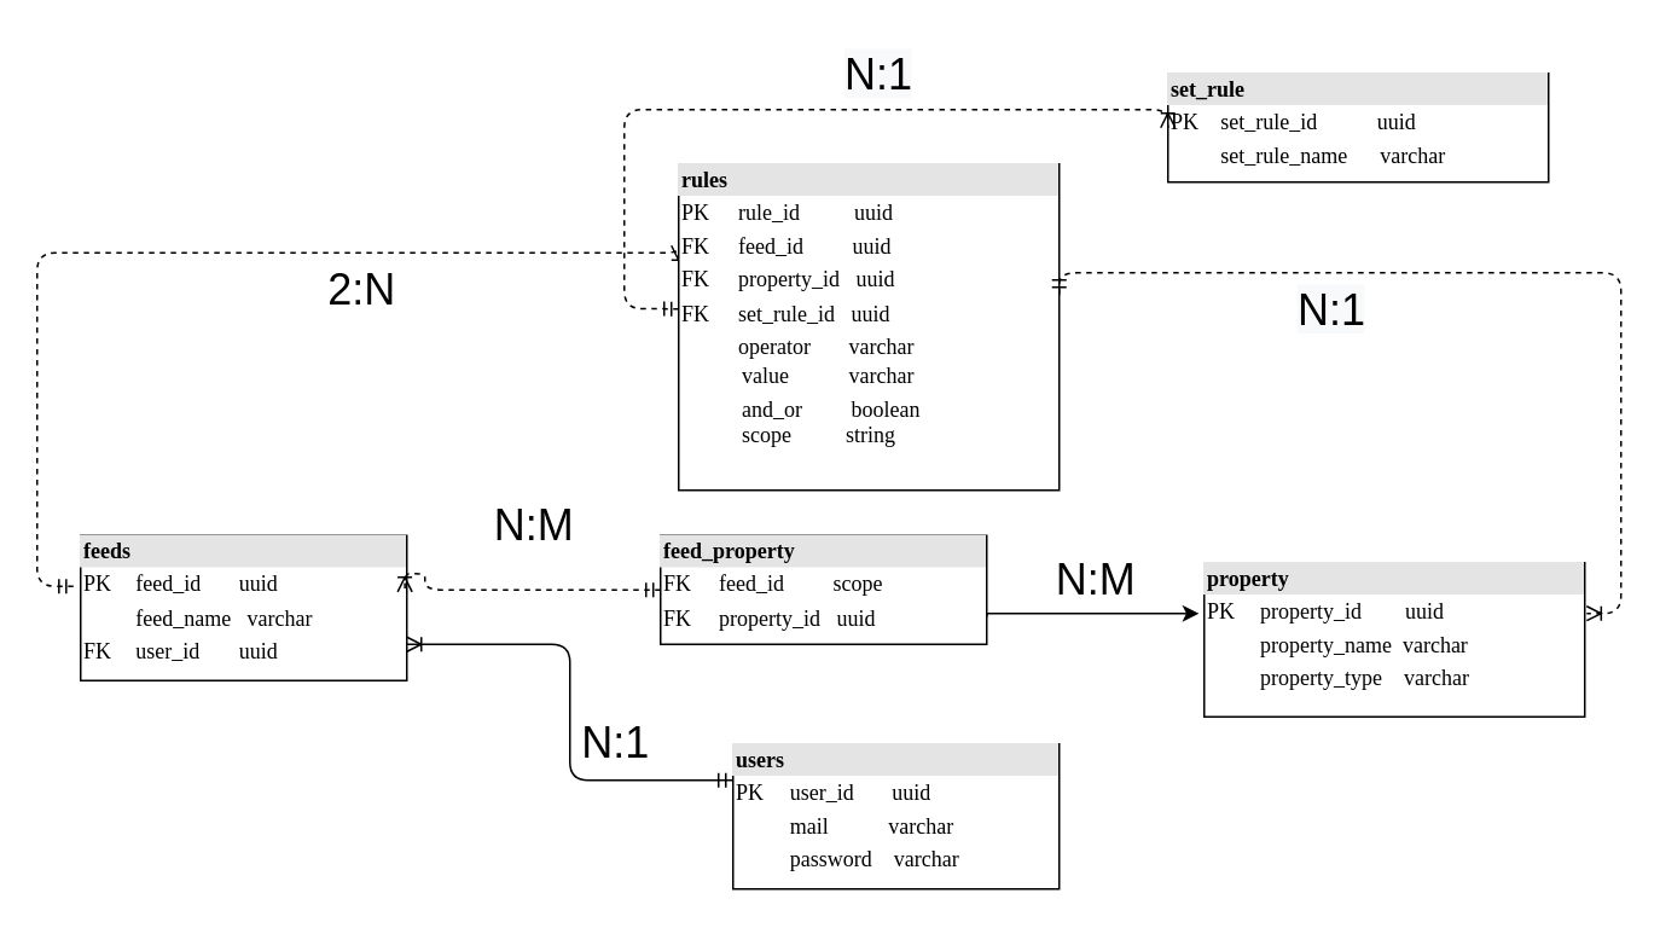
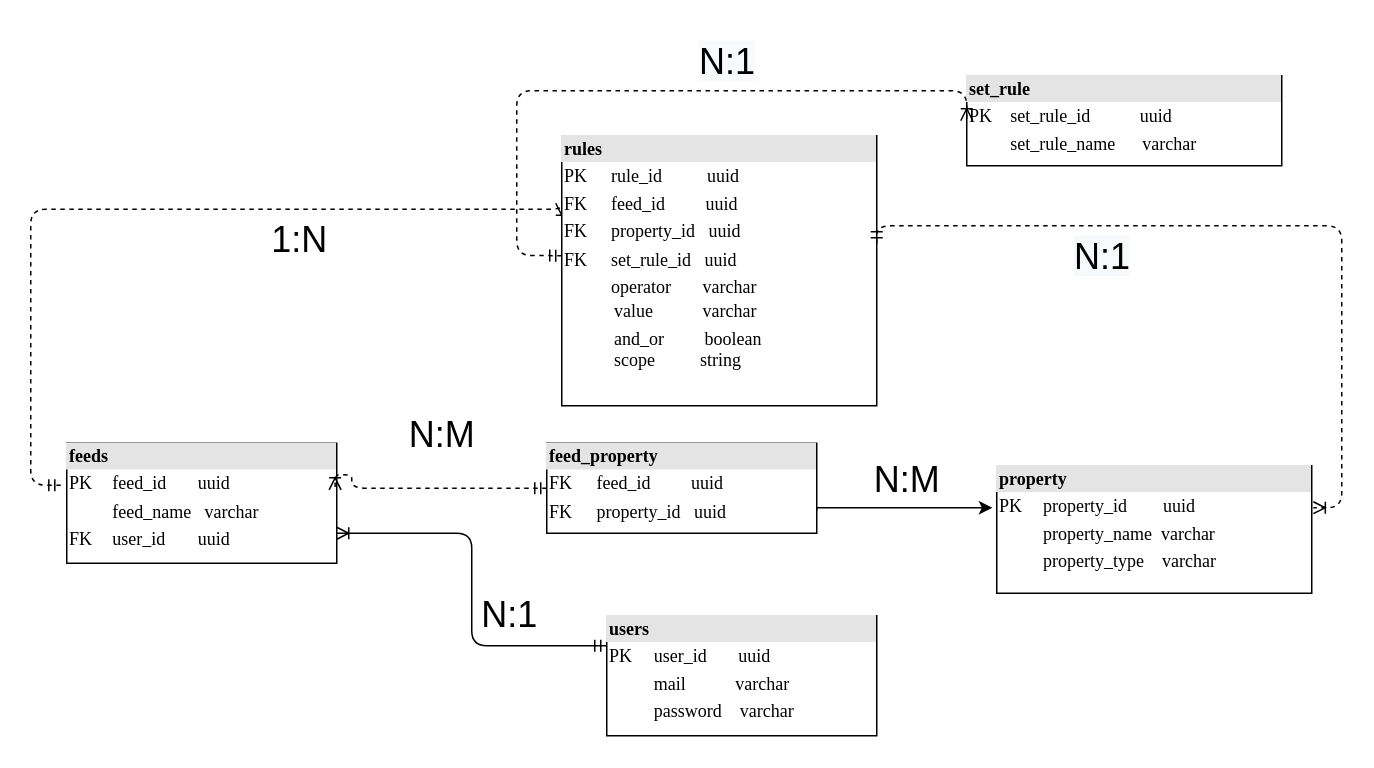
  <mxCell id="0" />
  <mxCell id="1" parent="0" />
  <mxCell id="2" style="edgeStyle=orthogonalEdgeStyle;html=1;entryX=0;entryY=0.25;dashed=1;labelBackgroundColor=none;startArrow=ERmandOne;endArrow=ERoneToMany;fontFamily=Verdana;fontSize=12;align=left;entryDx=0;entryDy=0;exitX=-0.022;exitY=0.35;exitDx=0;exitDy=0;exitPerimeter=0;" parent="1" source="5" target="6" edge="1"><mxGeometry relative="1" as="geometry"><mxPoint x="324" y="60" as="sourcePoint" /><Array as="points"><mxPoint x="20" y="139" /><mxPoint x="374" y="139" /></Array></mxGeometry></mxCell>
  <mxCell id="3" style="edgeStyle=orthogonalEdgeStyle;html=1;labelBackgroundColor=none;startArrow=ERmandOne;endArrow=ERoneToMany;fontFamily=Verdana;fontSize=12;align=left;entryX=1;entryY=0.75;entryDx=0;entryDy=0;exitX=0;exitY=0.25;exitDx=0;exitDy=0;" parent="1" source="4" target="5" edge="1"><mxGeometry relative="1" as="geometry" /></mxCell>
  <mxCell id="4" value="&lt;div style=&quot;box-sizing: border-box ; width: 100% ; background: #e4e4e4 ; padding: 2px&quot;&gt;&lt;b&gt;users&lt;/b&gt;&lt;/div&gt;&lt;table style=&quot;width: 100% ; font-size: 1em&quot; cellpadding=&quot;2&quot; cellspacing=&quot;0&quot;&gt;&lt;tbody&gt;&lt;tr&gt;&lt;td&gt;PK&lt;/td&gt;&lt;td&gt;user_id&amp;nbsp; &amp;nbsp; &amp;nbsp; &amp;nbsp;uuid&lt;/td&gt;&lt;/tr&gt;&lt;tr&gt;&lt;td&gt;&lt;br&gt;&lt;/td&gt;&lt;td&gt;mail&amp;nbsp; &amp;nbsp; &amp;nbsp; &amp;nbsp; &amp;nbsp; &amp;nbsp;varchar&lt;/td&gt;&lt;/tr&gt;&lt;tr&gt;&lt;td&gt;&lt;/td&gt;&lt;td&gt;password&amp;nbsp; &amp;nbsp; varchar&lt;/td&gt;&lt;/tr&gt;&lt;tr&gt;&lt;td&gt;&lt;br&gt;&lt;/td&gt;&lt;td&gt;&lt;br&gt;&lt;/td&gt;&lt;/tr&gt;&lt;/tbody&gt;&lt;/table&gt;" style="verticalAlign=top;align=left;overflow=fill;html=1;rounded=0;shadow=0;comic=0;labelBackgroundColor=none;strokeWidth=1;fontFamily=Verdana;fontSize=12" parent="1" vertex="1"><mxGeometry x="404" y="410" width="180" height="80" as="geometry" /></mxCell>
  <mxCell id="5" value="&lt;div style=&quot;box-sizing: border-box ; width: 100% ; background: #e4e4e4 ; padding: 2px&quot;&gt;&lt;b&gt;feeds&lt;/b&gt;&lt;/div&gt;&lt;table style=&quot;width: 100% ; font-size: 1em&quot; cellpadding=&quot;2&quot; cellspacing=&quot;0&quot;&gt;&lt;tbody&gt;&lt;tr&gt;&lt;td&gt;PK&lt;/td&gt;&lt;td&gt;feed_id&lt;span style=&quot;white-space: pre&quot;&gt;&#09;&lt;/span&gt;&amp;nbsp; &amp;nbsp;uuid&lt;/td&gt;&lt;/tr&gt;&lt;tr&gt;&lt;td&gt;&lt;br&gt;&lt;/td&gt;&lt;td&gt;feed_name&amp;nbsp; &amp;nbsp;varchar&lt;/td&gt;&lt;/tr&gt;&lt;tr&gt;&lt;td&gt;FK&lt;/td&gt;&lt;td&gt;user_id&lt;span style=&quot;white-space: pre&quot;&gt;&#09;&lt;/span&gt;&amp;nbsp; &amp;nbsp;uuid&lt;/td&gt;&lt;/tr&gt;&lt;tr&gt;&lt;td&gt;&lt;br&gt;&lt;/td&gt;&lt;td&gt;&lt;br&gt;&lt;/td&gt;&lt;/tr&gt;&lt;/tbody&gt;&lt;/table&gt;" style="verticalAlign=top;align=left;overflow=fill;html=1;rounded=0;shadow=0;comic=0;labelBackgroundColor=none;strokeWidth=1;fontFamily=Verdana;fontSize=12" parent="1" vertex="1"><mxGeometry x="44" y="295" width="180" height="80" as="geometry" /></mxCell>
  <mxCell id="6" value="&lt;div style=&quot;box-sizing: border-box ; width: 100% ; background: #e4e4e4 ; padding: 2px&quot;&gt;&lt;b&gt;rules&lt;/b&gt;&lt;/div&gt;&lt;table style=&quot;width: 100% ; font-size: 1em&quot; cellpadding=&quot;2&quot; cellspacing=&quot;0&quot;&gt;&lt;tbody&gt;&lt;tr&gt;&lt;td&gt;PK&amp;nbsp; &amp;nbsp;&amp;nbsp;&lt;/td&gt;&lt;td&gt;rule_id&amp;nbsp; &amp;nbsp; &amp;nbsp; &amp;nbsp; &amp;nbsp; uuid&lt;/td&gt;&lt;/tr&gt;&lt;tr&gt;&lt;td&gt;FK&lt;/td&gt;&lt;td&gt;feed_id&lt;span&gt;&#09;&lt;/span&gt;&amp;nbsp; &amp;nbsp; &amp;nbsp; &amp;nbsp; uuid&lt;/td&gt;&lt;/tr&gt;&lt;tr&gt;&lt;td&gt;FK&lt;/td&gt;&lt;td&gt;property_id&amp;nbsp; &amp;nbsp;uuid&lt;/td&gt;&lt;/tr&gt;&lt;tr&gt;&lt;td&gt;FK&lt;/td&gt;&lt;td&gt;set_rule_id&amp;nbsp; &amp;nbsp;uuid&lt;br&gt;&lt;/td&gt;&lt;/tr&gt;&lt;tr&gt;&lt;td&gt;&lt;br&gt;&lt;/td&gt;&lt;td&gt;operator&amp;nbsp; &amp;nbsp; &amp;nbsp; &amp;nbsp;varchar&lt;br&gt;&lt;table style=&quot;font-size: 1em ; width: 180px&quot; cellpadding=&quot;2&quot; cellspacing=&quot;0&quot;&gt;&lt;tbody&gt;&lt;tr&gt;&lt;td&gt;value&amp;nbsp; &amp;nbsp; &amp;nbsp; &amp;nbsp; &amp;nbsp; &amp;nbsp;varchar&lt;br&gt;&lt;/td&gt;&lt;/tr&gt;&lt;tr&gt;&lt;td&gt;and_or&amp;nbsp; &amp;nbsp; &amp;nbsp; &amp;nbsp; &amp;nbsp;boolean&lt;br&gt;scope&amp;nbsp; &amp;nbsp; &amp;nbsp; &amp;nbsp; &amp;nbsp; string&lt;br&gt;&lt;br&gt;&lt;/td&gt;&lt;td&gt;&lt;br&gt;&lt;/td&gt;&lt;/tr&gt;&lt;/tbody&gt;&lt;/table&gt;&lt;/td&gt;&lt;/tr&gt;&lt;/tbody&gt;&lt;/table&gt;" style="verticalAlign=top;align=left;overflow=fill;html=1;rounded=0;shadow=0;comic=0;labelBackgroundColor=none;strokeWidth=1;fontFamily=Verdana;fontSize=12" parent="1" vertex="1"><mxGeometry x="374" y="90" width="210" height="180" as="geometry" /></mxCell>
  <mxCell id="7" style="edgeStyle=orthogonalEdgeStyle;rounded=0;orthogonalLoop=1;jettySize=auto;html=1;exitX=1;exitY=0.75;exitDx=0;exitDy=0;entryX=-0.014;entryY=0.329;entryDx=0;entryDy=0;entryPerimeter=0;" parent="1" source="8" target="9" edge="1"><mxGeometry relative="1" as="geometry"><Array as="points"><mxPoint x="544" y="338" /></Array></mxGeometry></mxCell>
- <mxCell id="8" value="&lt;div style=&quot;box-sizing: border-box ; width: 100% ; background: #e4e4e4 ; padding: 2px&quot;&gt;&lt;b&gt;feed_property&lt;/b&gt;&lt;/div&gt;&lt;table style=&quot;width: 100% ; font-size: 1em&quot; cellpadding=&quot;2&quot; cellspacing=&quot;0&quot;&gt;&lt;tbody&gt;&lt;tr&gt;&lt;td&gt;FK&lt;br&gt;&lt;/td&gt;&lt;td&gt;feed_id&amp;nbsp; &amp;nbsp; &amp;nbsp; &amp;nbsp; &amp;nbsp;scope&lt;/td&gt;&lt;/tr&gt;&lt;tr&gt;&lt;td&gt;FK&lt;/td&gt;&lt;td&gt;property_id&amp;nbsp; &amp;nbsp;uuid&lt;/td&gt;&lt;/tr&gt;&lt;tr&gt;&lt;td&gt;&lt;/td&gt;&lt;td&gt;&lt;br&gt;&lt;/td&gt;&lt;/tr&gt;&lt;tr&gt;&lt;td&gt;&lt;/td&gt;&lt;td&gt;&lt;br&gt;&lt;/td&gt;&lt;/tr&gt;&lt;/tbody&gt;&lt;/table&gt;" style="verticalAlign=top;align=left;overflow=fill;html=1;rounded=0;shadow=0;comic=0;labelBackgroundColor=none;strokeWidth=1;fontFamily=Verdana;fontSize=12" parent="1" vertex="1"><mxGeometry x="364" y="295" width="180" height="60" as="geometry" /></mxCell>
+ <mxCell id="8" value="&lt;div style=&quot;box-sizing: border-box ; width: 100% ; background: #e4e4e4 ; padding: 2px&quot;&gt;&lt;b&gt;feed_property&lt;/b&gt;&lt;/div&gt;&lt;table style=&quot;width: 100% ; font-size: 1em&quot; cellpadding=&quot;2&quot; cellspacing=&quot;0&quot;&gt;&lt;tbody&gt;&lt;tr&gt;&lt;td&gt;FK&lt;br&gt;&lt;/td&gt;&lt;td&gt;feed_id&amp;nbsp; &amp;nbsp; &amp;nbsp; &amp;nbsp; &amp;nbsp;uuid&lt;/td&gt;&lt;/tr&gt;&lt;tr&gt;&lt;td&gt;FK&lt;/td&gt;&lt;td&gt;property_id&amp;nbsp; &amp;nbsp;uuid&lt;/td&gt;&lt;/tr&gt;&lt;tr&gt;&lt;td&gt;&lt;/td&gt;&lt;td&gt;&lt;br&gt;&lt;/td&gt;&lt;/tr&gt;&lt;tr&gt;&lt;td&gt;&lt;/td&gt;&lt;td&gt;&lt;br&gt;&lt;/td&gt;&lt;/tr&gt;&lt;/tbody&gt;&lt;/table&gt;" style="verticalAlign=top;align=left;overflow=fill;html=1;rounded=0;shadow=0;comic=0;labelBackgroundColor=none;strokeWidth=1;fontFamily=Verdana;fontSize=12" parent="1" vertex="1"><mxGeometry x="364" y="295" width="180" height="60" as="geometry" /></mxCell>
  <mxCell id="9" value="&lt;div style=&quot;box-sizing:border-box;width:100%;background:#e4e4e4;padding:2px;&quot;&gt;&lt;b&gt;property&lt;/b&gt;&lt;/div&gt;&lt;table style=&quot;width:100%;font-size:1em;&quot; cellpadding=&quot;2&quot; cellspacing=&quot;0&quot;&gt;&lt;tbody&gt;&lt;tr&gt;&lt;td&gt;PK&lt;/td&gt;&lt;td&gt;property_id&amp;nbsp; &amp;nbsp; &amp;nbsp; &amp;nbsp; uuid&lt;/td&gt;&lt;/tr&gt;&lt;tr&gt;&lt;td&gt;&lt;br&gt;&lt;/td&gt;&lt;td&gt;property_name&amp;nbsp; varchar&lt;/td&gt;&lt;/tr&gt;&lt;tr&gt;&lt;td&gt;&lt;/td&gt;&lt;td&gt;property_type&amp;nbsp; &amp;nbsp; varchar&lt;/td&gt;&lt;/tr&gt;&lt;/tbody&gt;&lt;/table&gt;" style="verticalAlign=top;align=left;overflow=fill;html=1;rounded=0;shadow=0;comic=0;labelBackgroundColor=none;strokeWidth=1;fontFamily=Verdana;fontSize=12" parent="1" vertex="1"><mxGeometry x="664" y="310" width="210" height="85" as="geometry" /></mxCell>
  <mxCell id="10" style="edgeStyle=orthogonalEdgeStyle;html=1;entryX=1.005;entryY=0.329;dashed=1;labelBackgroundColor=none;startArrow=ERmandOne;endArrow=ERoneToMany;fontFamily=Verdana;fontSize=12;align=left;exitX=1;exitY=0.4;exitDx=0;exitDy=0;exitPerimeter=0;entryDx=0;entryDy=0;entryPerimeter=0;" parent="1" source="6" target="9" edge="1"><mxGeometry relative="1" as="geometry"><mxPoint x="844" y="230" as="sourcePoint" /><Array as="points"><mxPoint x="894" y="150" /><mxPoint x="894" y="338" /></Array></mxGeometry></mxCell>
  <mxCell id="11" style="edgeStyle=orthogonalEdgeStyle;html=1;exitX=0;exitY=0.5;dashed=1;labelBackgroundColor=none;startArrow=ERmandOne;endArrow=ERoneToMany;fontFamily=Verdana;fontSize=12;align=left;entryX=0.994;entryY=0.388;entryDx=0;entryDy=0;entryPerimeter=0;exitDx=0;exitDy=0;" parent="1" source="8" target="5" edge="1"><mxGeometry relative="1" as="geometry"><mxPoint x="354" y="310" as="sourcePoint" /><mxPoint x="184" y="330" as="targetPoint" /><Array as="points"><mxPoint x="234" y="325" /><mxPoint x="234" y="316" /></Array></mxGeometry></mxCell>
  <mxCell id="12" value="&lt;font style=&quot;font-size: 24px&quot;&gt;N:1&lt;/font&gt;" style="text;html=1;align=center;verticalAlign=middle;resizable=0;points=[];autosize=1;" parent="1" vertex="1"><mxGeometry x="314" y="400" width="50" height="20" as="geometry" /></mxCell>
  <mxCell id="13" value="&lt;font style=&quot;font-size: 24px&quot;&gt;N:M&lt;/font&gt;" style="text;html=1;align=center;verticalAlign=middle;resizable=0;points=[];autosize=1;" parent="1" vertex="1"><mxGeometry x="574" y="310" width="60" height="20" as="geometry" /></mxCell>
  <mxCell id="14" value="&lt;font style=&quot;font-size: 24px&quot;&gt;N:M&lt;/font&gt;" style="text;html=1;align=center;verticalAlign=middle;resizable=0;points=[];autosize=1;" parent="1" vertex="1"><mxGeometry x="264" y="280" width="60" height="20" as="geometry" /></mxCell>
  <mxCell id="15" value="&lt;span style=&quot;color: rgb(0 , 0 , 0) ; font-family: &amp;#34;helvetica&amp;#34; ; font-size: 24px ; font-style: normal ; font-weight: 400 ; letter-spacing: normal ; text-align: center ; text-indent: 0px ; text-transform: none ; word-spacing: 0px ; background-color: rgb(248 , 249 , 250) ; display: inline ; float: none&quot;&gt;N:1&lt;/span&gt;" style="text;whiteSpace=wrap;html=1;" parent="1" vertex="1"><mxGeometry x="714" y="150" width="60" height="30" as="geometry" /></mxCell>
- <mxCell id="16" value="&lt;font style=&quot;font-size: 24px&quot;&gt;2:N&lt;/font&gt;" style="text;html=1;align=center;verticalAlign=middle;resizable=0;points=[];autosize=1;" parent="1" vertex="1"><mxGeometry x="174" y="150" width="50" height="20" as="geometry" /></mxCell>
- <mxCell id="17" value="&lt;div style=&quot;box-sizing: border-box ; width: 100% ; background: #e4e4e4 ; padding: 2px&quot;&gt;&lt;b&gt;set_rule&lt;/b&gt;&lt;/div&gt;&lt;table style=&quot;width: 100% ; font-size: 1em&quot; cellpadding=&quot;2&quot; cellspacing=&quot;0&quot;&gt;&lt;tbody&gt;&lt;tr&gt;&lt;td&gt;PK&lt;/td&gt;&lt;td&gt;set_rule_id&amp;nbsp; &amp;nbsp; &amp;nbsp; &amp;nbsp; &amp;nbsp; &amp;nbsp;uuid&lt;/td&gt;&lt;/tr&gt;&lt;tr&gt;&lt;td&gt;&lt;br&gt;&lt;/td&gt;&lt;td&gt;set_rule_name&amp;nbsp; &amp;nbsp; &amp;nbsp; varchar&lt;/td&gt;&lt;/tr&gt;&lt;tr&gt;&lt;td&gt;&lt;/td&gt;&lt;td&gt;&lt;/td&gt;&lt;/tr&gt;&lt;/tbody&gt;&lt;/table&gt;" style="verticalAlign=top;align=left;overflow=fill;html=1;rounded=0;shadow=0;comic=0;labelBackgroundColor=none;strokeWidth=1;fontFamily=Verdana;fontSize=12" parent="1" vertex="1"><mxGeometry x="644" y="40" width="210" height="60" as="geometry" /></mxCell>
+ <mxCell id="16" value="&lt;font style=&quot;font-size: 24px&quot;&gt;1:N&lt;/font&gt;" style="text;html=1;align=center;verticalAlign=middle;resizable=0;points=[];autosize=1;" parent="1" vertex="1"><mxGeometry x="174" y="150" width="50" height="20" as="geometry" /></mxCell>
+ <mxCell id="17" value="&lt;div style=&quot;box-sizing: border-box ; width: 100% ; background: #e4e4e4 ; padding: 2px&quot;&gt;&lt;b&gt;set_rule&lt;/b&gt;&lt;/div&gt;&lt;table style=&quot;width: 100% ; font-size: 1em&quot; cellpadding=&quot;2&quot; cellspacing=&quot;0&quot;&gt;&lt;tbody&gt;&lt;tr&gt;&lt;td&gt;PK&lt;/td&gt;&lt;td&gt;set_rule_id&amp;nbsp; &amp;nbsp; &amp;nbsp; &amp;nbsp; &amp;nbsp; &amp;nbsp;uuid&lt;/td&gt;&lt;/tr&gt;&lt;tr&gt;&lt;td&gt;&lt;br&gt;&lt;/td&gt;&lt;td&gt;set_rule_name&amp;nbsp; &amp;nbsp; &amp;nbsp; varchar&lt;/td&gt;&lt;/tr&gt;&lt;tr&gt;&lt;td&gt;&lt;/td&gt;&lt;td&gt;&lt;/td&gt;&lt;/tr&gt;&lt;/tbody&gt;&lt;/table&gt;" style="verticalAlign=top;align=left;overflow=fill;html=1;rounded=0;shadow=0;comic=0;labelBackgroundColor=none;strokeWidth=1;fontFamily=Verdana;fontSize=12" parent="1" vertex="1"><mxGeometry x="644" y="50" width="210" height="60" as="geometry" /></mxCell>
  <mxCell id="18" style="edgeStyle=orthogonalEdgeStyle;html=1;entryX=0;entryY=0.5;dashed=1;labelBackgroundColor=none;startArrow=ERmandOne;endArrow=ERoneToMany;fontFamily=Verdana;fontSize=12;align=left;exitX=0;exitY=0.444;exitDx=0;exitDy=0;exitPerimeter=0;entryDx=0;entryDy=0;" parent="1" source="6" target="17" edge="1"><mxGeometry relative="1" as="geometry"><mxPoint x="344" y="-98" as="sourcePoint" /><mxPoint x="635.05" y="77.965" as="targetPoint" /><Array as="points"><mxPoint x="344" y="170" /><mxPoint x="344" y="60" /></Array></mxGeometry></mxCell>
  <mxCell id="19" value="&lt;span style=&quot;color: rgb(0 , 0 , 0) ; font-family: &amp;#34;helvetica&amp;#34; ; font-size: 24px ; font-style: normal ; font-weight: 400 ; letter-spacing: normal ; text-align: center ; text-indent: 0px ; text-transform: none ; word-spacing: 0px ; background-color: rgb(248 , 249 , 250) ; display: inline ; float: none&quot;&gt;N:1&lt;/span&gt;" style="text;whiteSpace=wrap;html=1;" parent="1" vertex="1"><mxGeometry x="464" y="20" width="60" height="30" as="geometry" /></mxCell>
